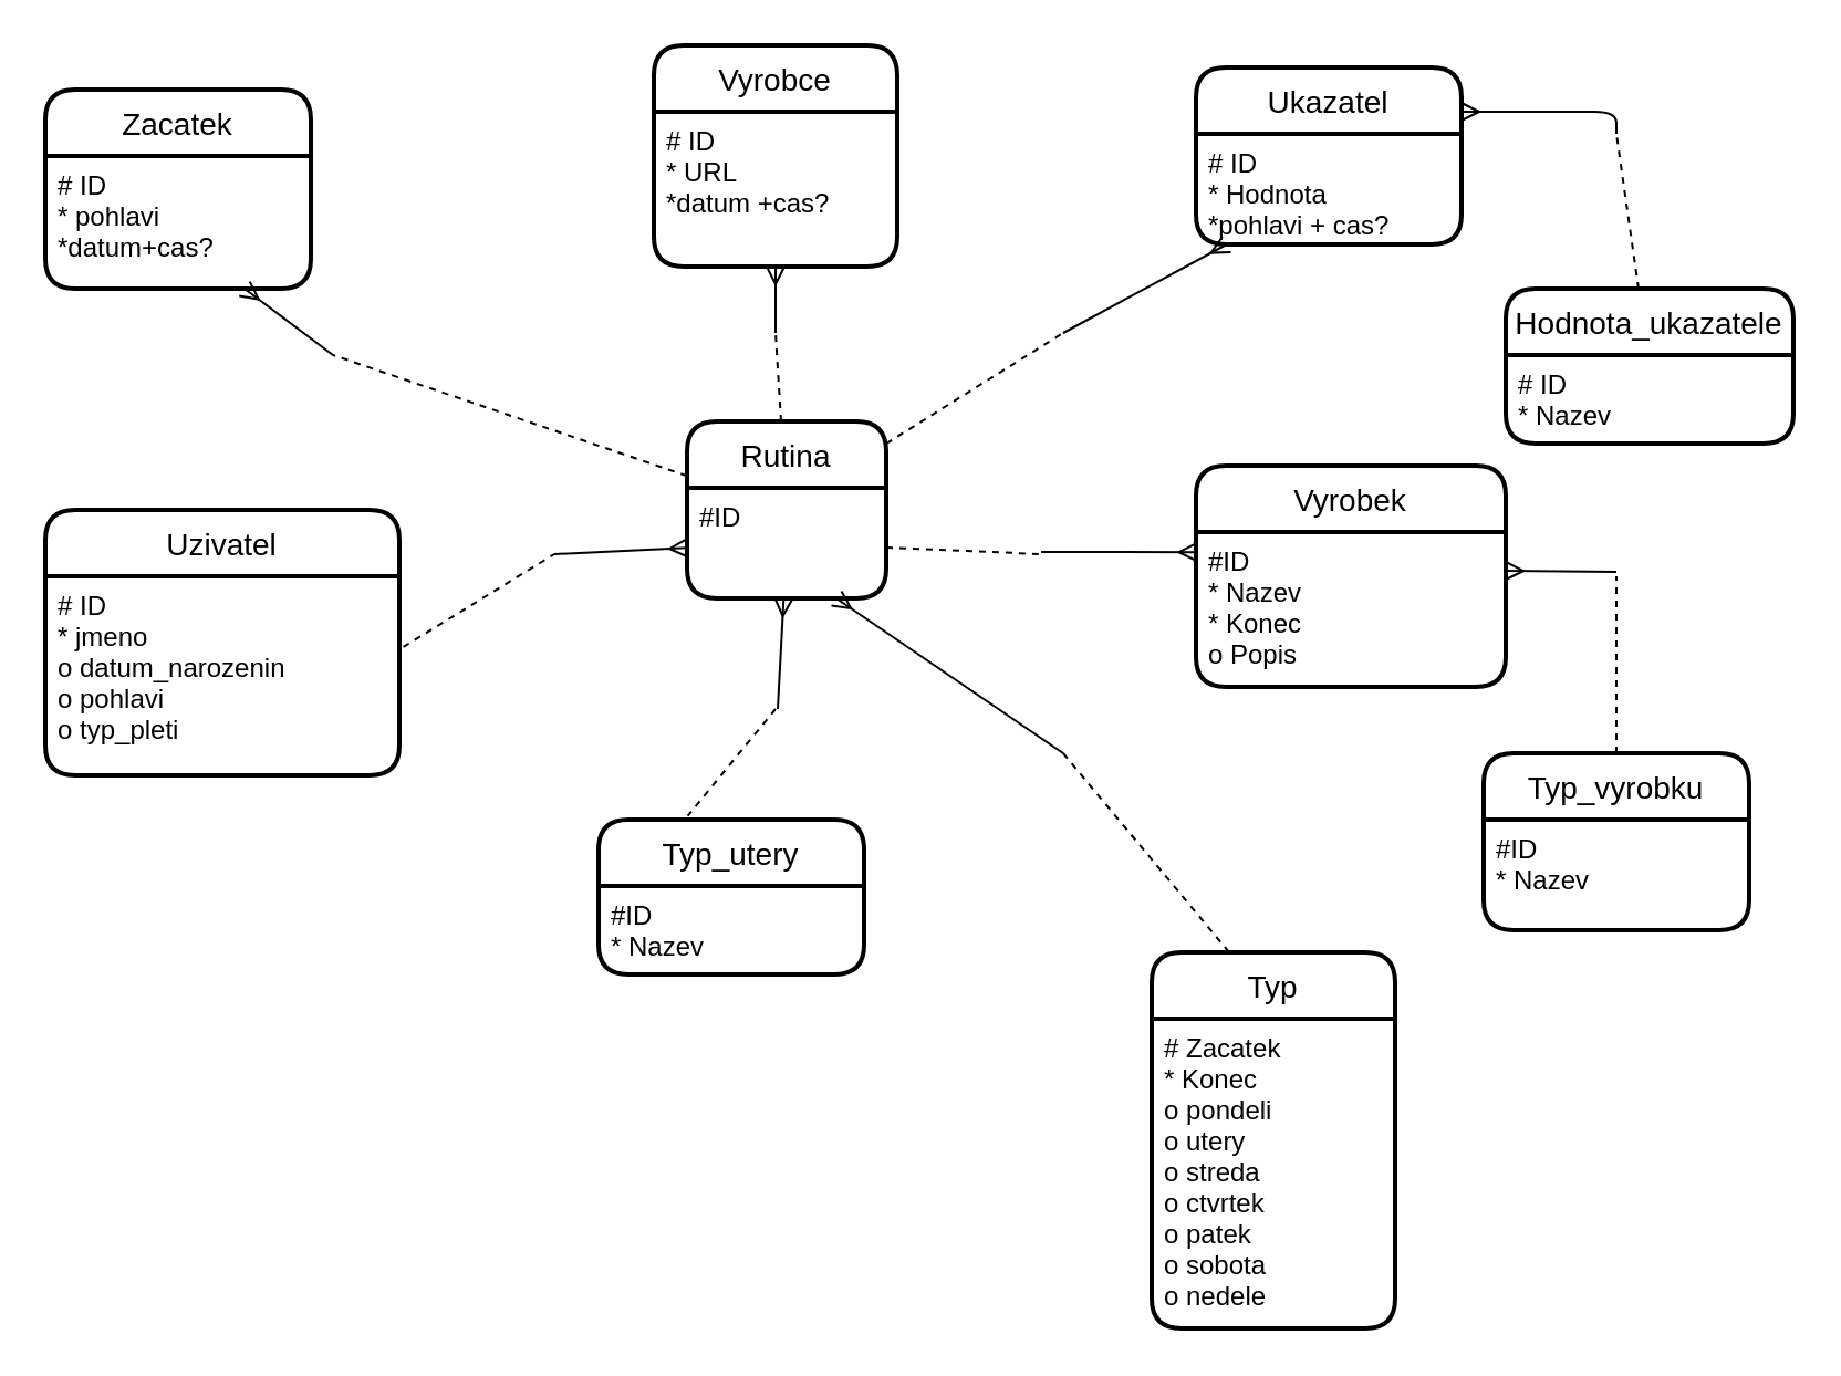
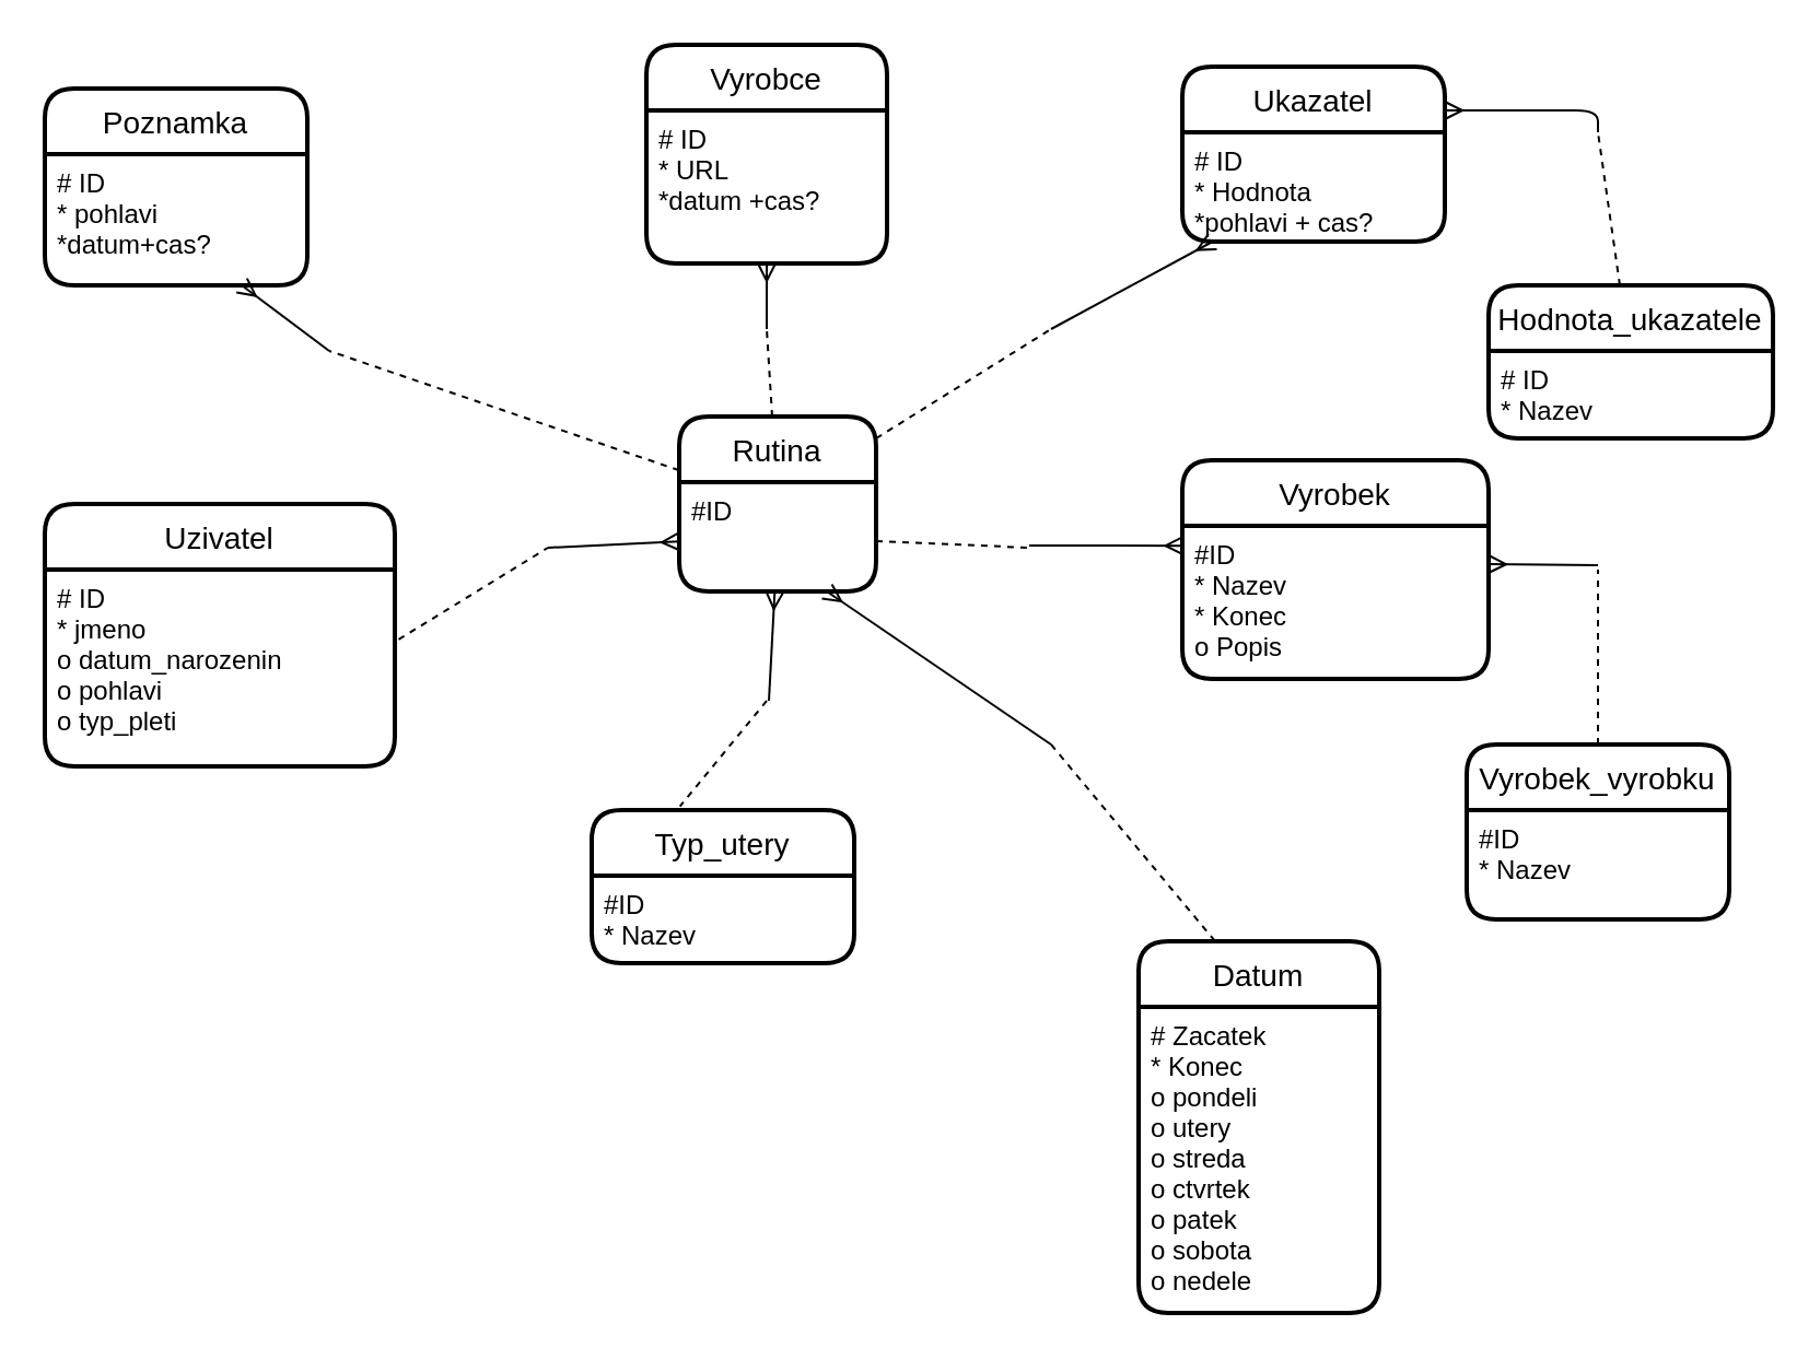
  <mxCell id="0" />
  <mxCell id="1" parent="0" />
  <mxCell id="2" value="Uzivatel" style="swimlane;childLayout=stackLayout;horizontal=1;startSize=30;horizontalStack=0;rounded=1;fontSize=14;fontStyle=0;strokeWidth=2;resizeParent=0;resizeLast=1;shadow=0;dashed=0;align=center;" parent="1" vertex="1"><mxGeometry x="20" y="230" width="160" height="120" as="geometry" /></mxCell>
  <mxCell id="3" value="# ID&#10;* jmeno&#10;o datum_narozenin&#10;o pohlavi&#10;o typ_pleti&#10;&#10;" style="align=left;strokeColor=none;fillColor=none;spacingLeft=4;fontSize=12;verticalAlign=top;resizable=0;rotatable=0;part=1;" parent="2" vertex="1"><mxGeometry y="30" width="160" height="90" as="geometry" /></mxCell>
  <mxCell id="4" value="Vyrobek" style="swimlane;childLayout=stackLayout;horizontal=1;startSize=30;horizontalStack=0;rounded=1;fontSize=14;fontStyle=0;strokeWidth=2;resizeParent=0;resizeLast=1;shadow=0;dashed=0;align=center;" parent="1" vertex="1"><mxGeometry x="540" y="210" width="140" height="100" as="geometry" /></mxCell>
  <mxCell id="5" value="#ID&#10;* Nazev&#10;* Konec&#10;o Popis" style="align=left;strokeColor=none;fillColor=none;spacingLeft=4;fontSize=12;verticalAlign=top;resizable=0;rotatable=0;part=1;" parent="4" vertex="1"><mxGeometry y="30" width="140" height="70" as="geometry" /></mxCell>
  <mxCell id="6" value="Vyrobce" style="swimlane;childLayout=stackLayout;horizontal=1;startSize=30;horizontalStack=0;rounded=1;fontSize=14;fontStyle=0;strokeWidth=2;resizeParent=0;resizeLast=1;shadow=0;dashed=0;align=center;" parent="1" vertex="1"><mxGeometry x="295" y="20" width="110" height="100" as="geometry" /></mxCell>
  <mxCell id="7" value="# ID&#10;* URL&#10;*datum +cas?" style="align=left;strokeColor=none;fillColor=none;spacingLeft=4;fontSize=12;verticalAlign=top;resizable=0;rotatable=0;part=1;" parent="6" vertex="1"><mxGeometry y="30" width="110" height="70" as="geometry" /></mxCell>
- <mxCell id="8" value="Zacatek" style="swimlane;childLayout=stackLayout;horizontal=1;startSize=30;horizontalStack=0;rounded=1;fontSize=14;fontStyle=0;strokeWidth=2;resizeParent=0;resizeLast=1;shadow=0;dashed=0;align=center;" parent="1" vertex="1"><mxGeometry x="20" y="40" width="120" height="90" as="geometry" /></mxCell>
+ <mxCell id="8" value="Poznamka" style="swimlane;childLayout=stackLayout;horizontal=1;startSize=30;horizontalStack=0;rounded=1;fontSize=14;fontStyle=0;strokeWidth=2;resizeParent=0;resizeLast=1;shadow=0;dashed=0;align=center;" parent="1" vertex="1"><mxGeometry x="20" y="40" width="120" height="90" as="geometry" /></mxCell>
  <mxCell id="9" value="# ID&#10;* pohlavi&#10;*datum+cas? &#10;" style="align=left;strokeColor=none;fillColor=none;spacingLeft=4;fontSize=12;verticalAlign=top;resizable=0;rotatable=0;part=1;" parent="8" vertex="1"><mxGeometry y="30" width="120" height="60" as="geometry" /></mxCell>
  <mxCell id="10" value="Ukazatel" style="swimlane;childLayout=stackLayout;horizontal=1;startSize=30;horizontalStack=0;rounded=1;fontSize=14;fontStyle=0;strokeWidth=2;resizeParent=0;resizeLast=1;shadow=0;dashed=0;align=center;" parent="1" vertex="1"><mxGeometry x="540" y="30" width="120" height="80" as="geometry" /></mxCell>
  <mxCell id="11" value="# ID&#10;* Hodnota&#10;*pohlavi + cas?&#10;" style="align=left;strokeColor=none;fillColor=none;spacingLeft=4;fontSize=12;verticalAlign=top;resizable=0;rotatable=0;part=1;" parent="10" vertex="1"><mxGeometry y="30" width="120" height="50" as="geometry" /></mxCell>
- <mxCell id="12" value="Typ" style="swimlane;childLayout=stackLayout;horizontal=1;startSize=30;horizontalStack=0;rounded=1;fontSize=14;fontStyle=0;strokeWidth=2;resizeParent=0;resizeLast=1;shadow=0;dashed=0;align=center;" parent="1" vertex="1"><mxGeometry x="520" y="430" width="110" height="170" as="geometry" /></mxCell>
+ <mxCell id="12" value="Datum" style="swimlane;childLayout=stackLayout;horizontal=1;startSize=30;horizontalStack=0;rounded=1;fontSize=14;fontStyle=0;strokeWidth=2;resizeParent=0;resizeLast=1;shadow=0;dashed=0;align=center;" parent="1" vertex="1"><mxGeometry x="520" y="430" width="110" height="170" as="geometry" /></mxCell>
  <mxCell id="13" value="# Zacatek&#10;* Konec&#10;o pondeli&#10;o utery&#10;o streda&#10;o ctvrtek&#10;o patek&#10;o sobota&#10;o nedele" style="align=left;strokeColor=none;fillColor=none;spacingLeft=4;fontSize=12;verticalAlign=top;resizable=0;rotatable=0;part=1;" parent="12" vertex="1"><mxGeometry y="30" width="110" height="140" as="geometry" /></mxCell>
  <mxCell id="14" value="Rutina" style="swimlane;childLayout=stackLayout;horizontal=1;startSize=30;horizontalStack=0;rounded=1;fontSize=14;fontStyle=0;strokeWidth=2;resizeParent=0;resizeLast=1;shadow=0;dashed=0;align=center;" parent="1" vertex="1"><mxGeometry x="310" y="190" width="90" height="80" as="geometry" /></mxCell>
  <mxCell id="15" value="#ID&#10;&#10;" style="align=left;strokeColor=none;fillColor=none;spacingLeft=4;fontSize=12;verticalAlign=top;resizable=0;rotatable=0;part=1;" parent="14" vertex="1"><mxGeometry y="30" width="90" height="50" as="geometry" /></mxCell>
  <mxCell id="16" value="Typ_utery" style="swimlane;childLayout=stackLayout;horizontal=1;startSize=30;horizontalStack=0;rounded=1;fontSize=14;fontStyle=0;strokeWidth=2;resizeParent=0;resizeLast=1;shadow=0;dashed=0;align=center;" parent="1" vertex="1"><mxGeometry x="270" y="370" width="120" height="70" as="geometry" /></mxCell>
  <mxCell id="17" value="#ID&#10;* Nazev&#10;" style="align=left;strokeColor=none;fillColor=none;spacingLeft=4;fontSize=12;verticalAlign=top;resizable=0;rotatable=0;part=1;" parent="16" vertex="1"><mxGeometry y="30" width="120" height="40" as="geometry" /></mxCell>
- <mxCell id="18" value="Typ_vyrobku" style="swimlane;childLayout=stackLayout;horizontal=1;startSize=30;horizontalStack=0;rounded=1;fontSize=14;fontStyle=0;strokeWidth=2;resizeParent=0;resizeLast=1;shadow=0;dashed=0;align=center;" parent="1" vertex="1"><mxGeometry x="670" y="340" width="120" height="80" as="geometry" /></mxCell>
+ <mxCell id="18" value="Vyrobek_vyrobku" style="swimlane;childLayout=stackLayout;horizontal=1;startSize=30;horizontalStack=0;rounded=1;fontSize=14;fontStyle=0;strokeWidth=2;resizeParent=0;resizeLast=1;shadow=0;dashed=0;align=center;" parent="1" vertex="1"><mxGeometry x="670" y="340" width="120" height="80" as="geometry" /></mxCell>
  <mxCell id="19" value="#ID&#10;* Nazev&#10;&#10;" style="align=left;strokeColor=none;fillColor=none;spacingLeft=4;fontSize=12;verticalAlign=top;resizable=0;rotatable=0;part=1;" parent="18" vertex="1"><mxGeometry y="30" width="120" height="50" as="geometry" /></mxCell>
  <mxCell id="20" value="Hodnota_ukazatele" style="swimlane;childLayout=stackLayout;horizontal=1;startSize=30;horizontalStack=0;rounded=1;fontSize=14;fontStyle=0;strokeWidth=2;resizeParent=0;resizeLast=1;shadow=0;dashed=0;align=center;" parent="1" vertex="1"><mxGeometry x="680" y="130" width="130" height="70" as="geometry" /></mxCell>
  <mxCell id="21" value="# ID&#10;* Nazev&#10;" style="align=left;strokeColor=none;fillColor=none;spacingLeft=4;fontSize=12;verticalAlign=top;resizable=0;rotatable=0;part=1;" parent="20" vertex="1"><mxGeometry y="30" width="130" height="40" as="geometry" /></mxCell>
  <mxCell id="22" value="" style="endArrow=ERmany;html=1;endFill=0;startArrow=none;startFill=0;jumpStyle=none;entryX=1;entryY=0.25;entryDx=0;entryDy=0;" parent="1" target="5" edge="1"><mxGeometry width="50" height="50" relative="1" as="geometry"><mxPoint x="730" y="258" as="sourcePoint" /><mxPoint x="310" y="500" as="targetPoint" /></mxGeometry></mxCell>
  <mxCell id="23" value="" style="endArrow=none;html=1;dashed=1;jumpStyle=none;exitX=0.5;exitY=0;exitDx=0;exitDy=0;" parent="1" source="18" edge="1"><mxGeometry width="50" height="50" relative="1" as="geometry"><mxPoint x="240" y="530" as="sourcePoint" /><mxPoint x="730" y="260" as="targetPoint" /></mxGeometry></mxCell>
  <mxCell id="24" value="" style="endArrow=ERmany;html=1;entryX=0.75;entryY=1;entryDx=0;entryDy=0;jumpStyle=none;startArrow=none;startFill=0;endFill=0;" parent="1" target="9" edge="1"><mxGeometry width="50" height="50" relative="1" as="geometry"><mxPoint x="150" y="160" as="sourcePoint" /><mxPoint x="470" y="180" as="targetPoint" /></mxGeometry></mxCell>
  <mxCell id="25" value="" style="endArrow=ERmany;html=1;endFill=0;startArrow=none;startFill=0;jumpStyle=none;entryX=1;entryY=0.25;entryDx=0;entryDy=0;" parent="1" target="10" edge="1"><mxGeometry width="50" height="50" relative="1" as="geometry"><mxPoint x="730" y="60" as="sourcePoint" /><mxPoint x="660" y="292.5" as="targetPoint" /><Array as="points"><mxPoint x="730" y="50" /></Array></mxGeometry></mxCell>
  <mxCell id="26" value="" style="endArrow=none;html=1;dashed=1;jumpStyle=none;" parent="1" source="20" edge="1"><mxGeometry width="50" height="50" relative="1" as="geometry"><mxPoint x="730" y="350" as="sourcePoint" /><mxPoint x="730" y="60" as="targetPoint" /></mxGeometry></mxCell>
  <mxCell id="27" value="" style="endArrow=none;html=1;dashed=1;" parent="1" source="14" edge="1"><mxGeometry width="50" height="50" relative="1" as="geometry"><mxPoint x="230" y="160" as="sourcePoint" /><mxPoint x="150" y="160" as="targetPoint" /></mxGeometry></mxCell>
  <mxCell id="28" value="" style="endArrow=ERmany;html=1;jumpStyle=none;startArrow=none;startFill=0;endFill=0;" parent="1" target="7" edge="1"><mxGeometry width="50" height="50" relative="1" as="geometry"><mxPoint x="350" y="150" as="sourcePoint" /><mxPoint x="130" y="120" as="targetPoint" /></mxGeometry></mxCell>
  <mxCell id="29" value="" style="endArrow=none;html=1;dashed=1;" parent="1" source="14" edge="1"><mxGeometry width="50" height="50" relative="1" as="geometry"><mxPoint x="320" y="224.634" as="sourcePoint" /><mxPoint x="350" y="150" as="targetPoint" /></mxGeometry></mxCell>
  <mxCell id="30" value="" style="endArrow=ERmany;html=1;jumpStyle=none;startArrow=none;startFill=0;endFill=0;entryX=0.002;entryY=0.13;entryDx=0;entryDy=0;entryPerimeter=0;" parent="1" target="5" edge="1"><mxGeometry width="50" height="50" relative="1" as="geometry"><mxPoint x="470" y="249" as="sourcePoint" /><mxPoint x="360" y="110" as="targetPoint" /><Array as="points" /></mxGeometry></mxCell>
  <mxCell id="31" value="" style="endArrow=none;html=1;dashed=1;" parent="1" source="15" edge="1"><mxGeometry width="50" height="50" relative="1" as="geometry"><mxPoint x="362.5" y="200" as="sourcePoint" /><mxPoint x="470" y="250" as="targetPoint" /></mxGeometry></mxCell>
  <mxCell id="32" value="" style="endArrow=ERmany;html=1;jumpStyle=none;startArrow=none;startFill=0;endFill=0;" parent="1" target="11" edge="1"><mxGeometry width="50" height="50" relative="1" as="geometry"><mxPoint x="480" y="150" as="sourcePoint" /><mxPoint x="370" y="120" as="targetPoint" /></mxGeometry></mxCell>
  <mxCell id="33" value="" style="endArrow=none;html=1;dashed=1;" parent="1" edge="1"><mxGeometry width="50" height="50" relative="1" as="geometry"><mxPoint x="400" y="200" as="sourcePoint" /><mxPoint x="480" y="150" as="targetPoint" /></mxGeometry></mxCell>
  <mxCell id="34" value="" style="endArrow=ERmany;html=1;jumpStyle=none;startArrow=none;startFill=0;endFill=0;" parent="1" target="15" edge="1"><mxGeometry width="50" height="50" relative="1" as="geometry"><mxPoint x="250" y="250" as="sourcePoint" /><mxPoint x="310" y="280" as="targetPoint" /></mxGeometry></mxCell>
  <mxCell id="35" value="" style="endArrow=none;html=1;dashed=1;exitX=1.011;exitY=0.355;exitDx=0;exitDy=0;exitPerimeter=0;" parent="1" source="3" edge="1"><mxGeometry width="50" height="50" relative="1" as="geometry"><mxPoint x="382.5" y="220" as="sourcePoint" /><mxPoint x="250" y="250" as="targetPoint" /></mxGeometry></mxCell>
  <mxCell id="36" value="" style="endArrow=none;html=1;jumpStyle=none;startArrow=ERmany;startFill=0;endFill=0;" parent="1" source="15" edge="1"><mxGeometry width="50" height="50" relative="1" as="geometry"><mxPoint x="390" y="190" as="sourcePoint" /><mxPoint x="351" y="320" as="targetPoint" /></mxGeometry></mxCell>
  <mxCell id="37" value="" style="endArrow=none;html=1;dashed=1;entryX=0.336;entryY=-0.024;entryDx=0;entryDy=0;entryPerimeter=0;" parent="1" target="16" edge="1"><mxGeometry width="50" height="50" relative="1" as="geometry"><mxPoint x="350" y="320" as="sourcePoint" /><mxPoint x="490" y="160" as="targetPoint" /></mxGeometry></mxCell>
  <mxCell id="38" value="" style="endArrow=none;html=1;endFill=0;startArrow=ERmany;startFill=0;exitX=0.75;exitY=1;exitDx=0;exitDy=0;" parent="1" source="15" edge="1"><mxGeometry width="50" height="50" relative="1" as="geometry"><mxPoint x="390" y="260" as="sourcePoint" /><mxPoint x="480" y="340" as="targetPoint" /></mxGeometry></mxCell>
  <mxCell id="39" value="" style="endArrow=none;html=1;jumpStyle=none;startArrow=none;startFill=0;endFill=0;dashed=1;" parent="1" edge="1"><mxGeometry width="50" height="50" relative="1" as="geometry"><mxPoint x="480" y="340" as="sourcePoint" /><mxPoint x="555" y="430" as="targetPoint" /><Array as="points" /></mxGeometry></mxCell>
